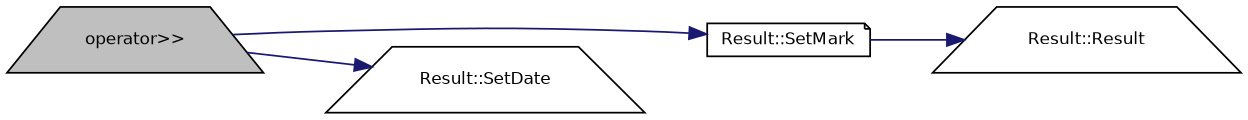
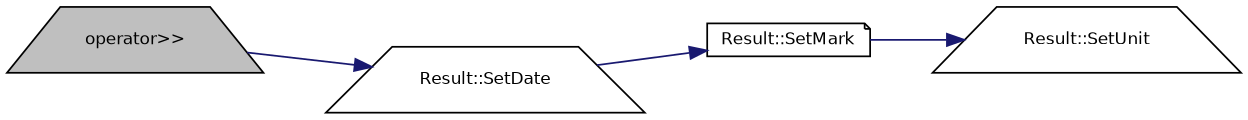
  digraph {
    rankdir=LR
    node [color=black fillcolor=white fontname=Helvetica fontsize=10 shape=trapezium style=filled]
    edge [color=midnightblue fontname=Helvetica fontsize=10 labelfontname=Helvetica labelfontsize=10 style=solid]
    n1 [fillcolor=grey75 fontcolor=black height=0.2 label="operator\>\>" width=0.4]
    n2 [height=0.2 label="Result::SetMark" shape=note width=0.4]
    n3 [height=0.2 label="Result::SetDate" width=0.4]
-   n4 [height=0.2 label="Result::Result" width=0.4]
-   n1 -> n2
+   n4 [height=0.2 label="Result::SetUnit" width=0.4]
+   n3 -> n2
    n1 -> n3
    n2 -> n4
  }
